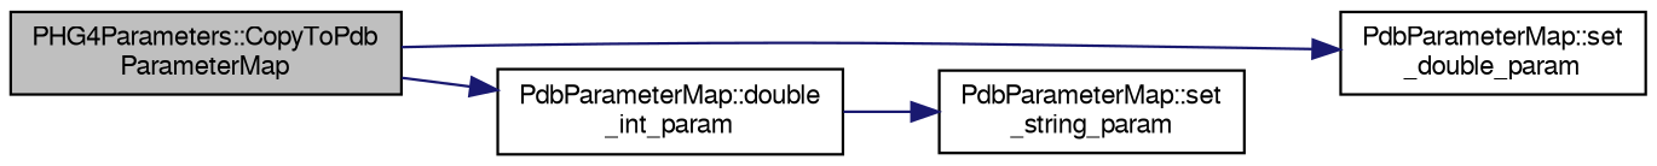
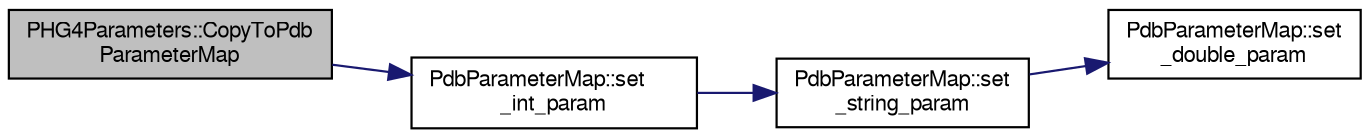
  digraph {
    rankdir=LR
    node [color=black fontname=FreeSans fontsize=10 shape=record]
    edge [color=midnightblue fontname=FreeSans fontsize=10 labelfontname=FreeSans labelfontsize=10 style=solid]
    n1 [fillcolor=grey75 fontcolor=black height=0.2 label="PHG4Parameters::CopyToPdb\lParameterMap" style=filled width=0.4]
    n2 [height=0.2 label="PdbParameterMap::set\l_double_param" width=0.4]
-   n3 [height=0.2 label="PdbParameterMap::double\l_int_param" width=0.4]
+   n3 [height=0.2 label="PdbParameterMap::set\l_int_param" width=0.4]
    n4 [height=0.2 label="PdbParameterMap::set\l_string_param" width=0.4]
-   n1 -> n2
+   n4 -> n2
    n1 -> n3
    n3 -> n4
  }
